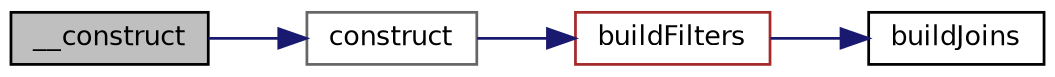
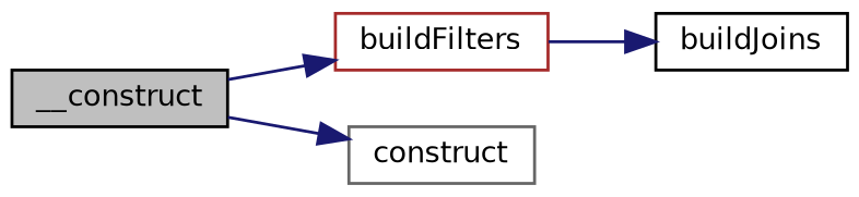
  digraph {
    rankdir=LR
    node [color=black fillcolor=white fontname=Helvetica fontsize=10 shape=record style=filled]
    edge [arrowhead=normal color=midnightblue fontname=Helvetica fontsize=10 labelfontname=Helvetica labelfontsize=10 style=solid]
    n1 [fillcolor=grey75 fontcolor=black height=0.2 label=__construct width=0.4]
    n2 [color=brown height=0.2 label=buildFilters width=0.4]
    n3 [color=gray40 height=0.2 label=construct width=0.4]
    n4 [height=0.2 label=buildJoins width=0.4]
-   n3 -> n2
+   n1 -> n2
    n1 -> n3
    n2 -> n4
  }
